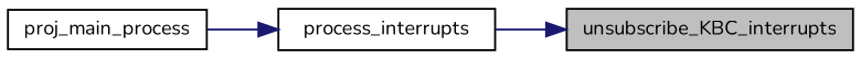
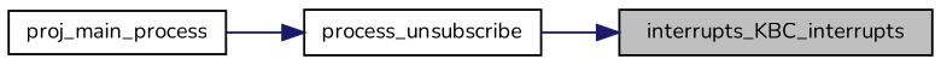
  digraph {
    fontname=Nunito
    rankdir=RL
    node [color=black fillcolor=white fontname=Nunito fontsize=10 shape=record style=filled]
    edge [color=midnightblue dir=back fontname=Nunito fontsize=10 labelfontname=Helvetica labelfontsize=10 style=solid]
-   n1 [fillcolor=grey75 fontcolor=black height=0.2 label=unsubscribe_KBC_interrupts width=0.4]
-   n2 [height=0.2 label=process_interrupts width=0.4]
+   n1 [fillcolor=grey75 fontcolor=black height=0.2 label=interrupts_KBC_interrupts width=0.4]
+   n2 [height=0.2 label=process_unsubscribe width=0.4]
    n3 [height=0.2 label=proj_main_process width=0.4]
    n1 -> n2
    n2 -> n3
  }
